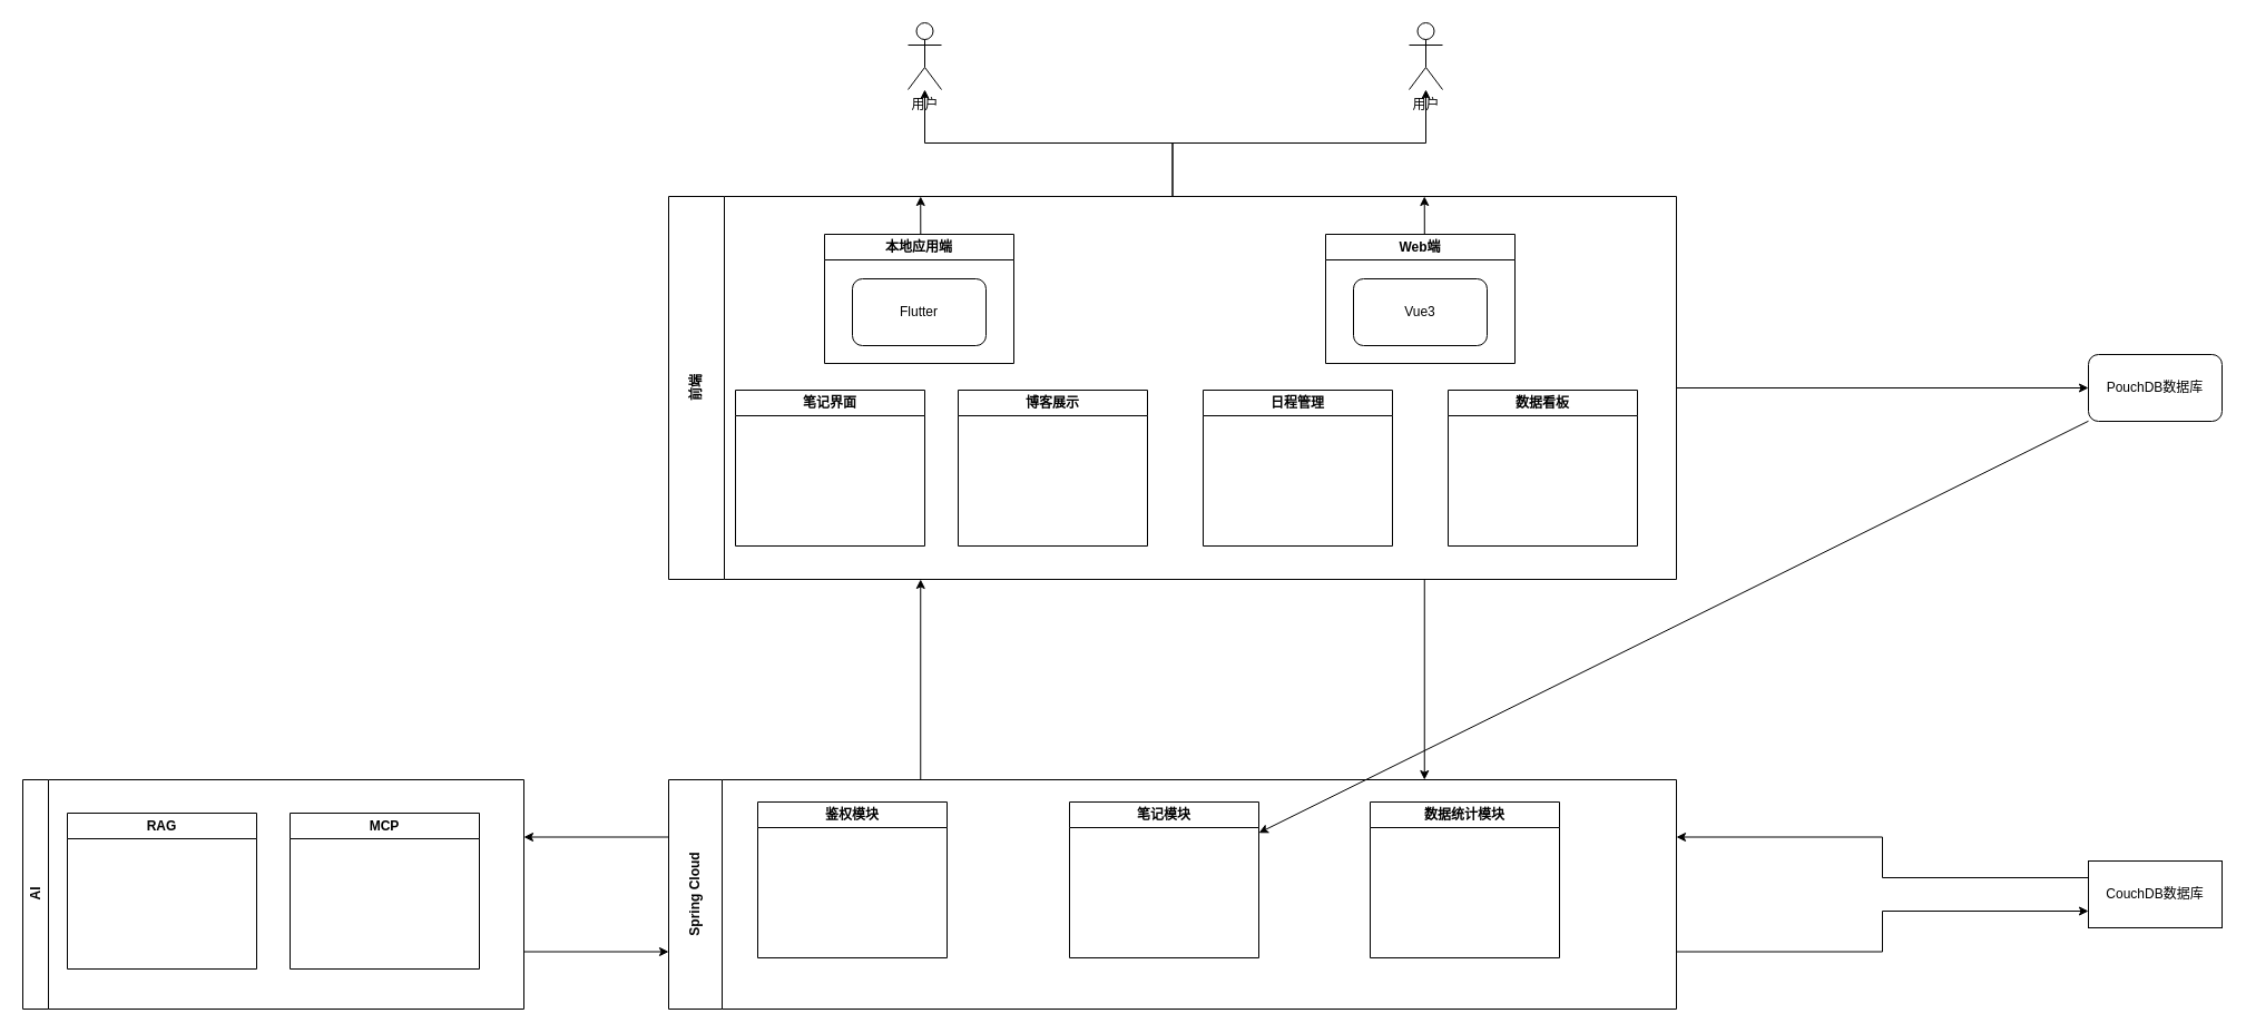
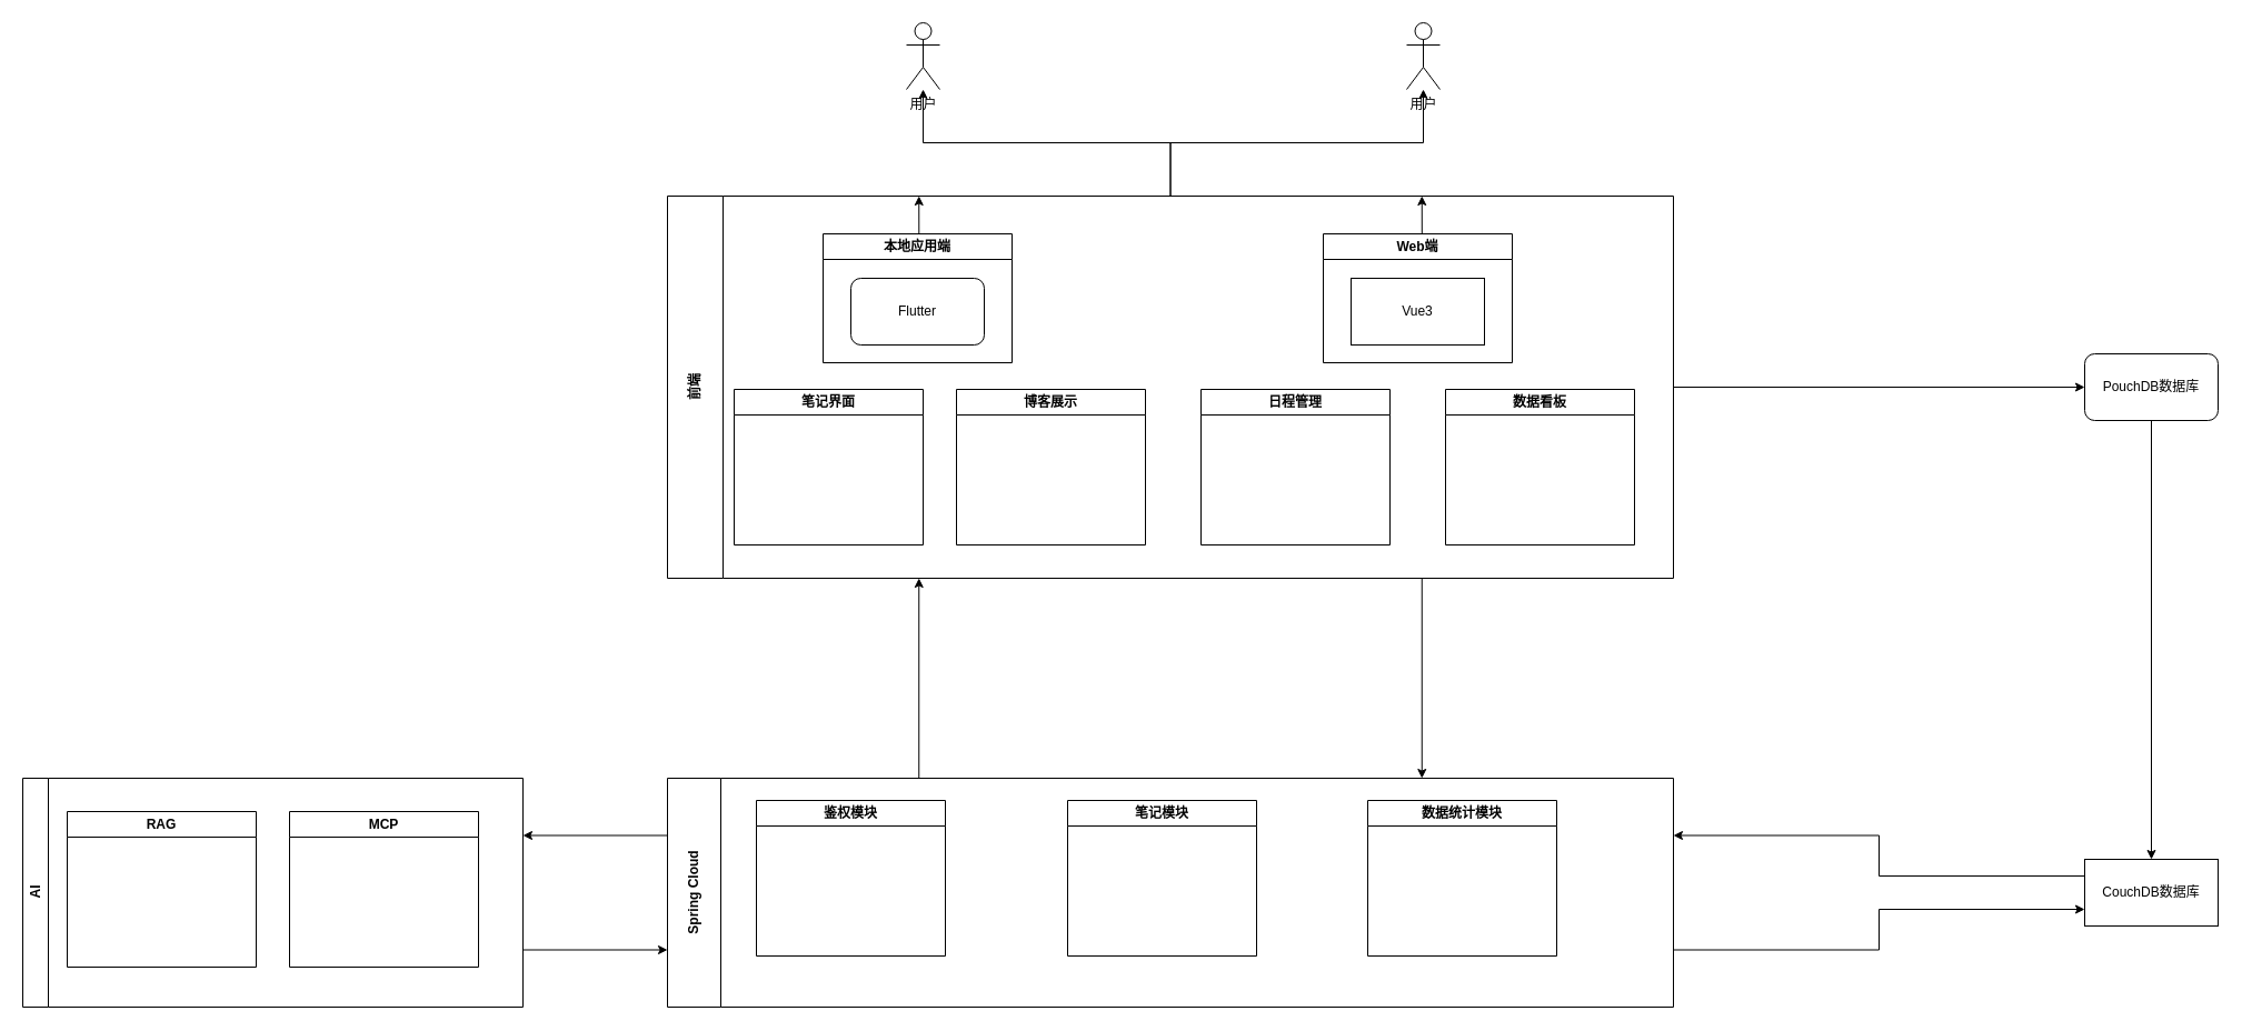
  <mxCell id="0" />
  <mxCell id="1" parent="0" />
  <mxCell id="2" value="用户" style="shape=umlActor;verticalLabelPosition=bottom;verticalAlign=top;html=1;outlineConnect=0;align=center;" parent="1" vertex="1"><mxGeometry x="1265" y="20" width="30" height="60" as="geometry" /></mxCell>
  <mxCell id="3" style="edgeStyle=none;rounded=0;orthogonalLoop=1;jettySize=auto;html=1;entryX=0;entryY=0.5;entryDx=0;entryDy=0;" parent="1" source="7" target="27" edge="1"><mxGeometry relative="1" as="geometry" /></mxCell>
  <mxCell id="4" style="edgeStyle=orthogonalEdgeStyle;rounded=0;orthogonalLoop=1;jettySize=auto;html=1;exitX=0.75;exitY=1;exitDx=0;exitDy=0;entryX=0.75;entryY=0;entryDx=0;entryDy=0;" edge="1" parent="1" source="7" target="21"><mxGeometry relative="1" as="geometry" /></mxCell>
  <mxCell id="5" style="edgeStyle=orthogonalEdgeStyle;rounded=0;orthogonalLoop=1;jettySize=auto;html=1;exitX=0.5;exitY=0;exitDx=0;exitDy=0;" edge="1" parent="1" source="7" target="2"><mxGeometry relative="1" as="geometry" /></mxCell>
  <mxCell id="6" style="edgeStyle=orthogonalEdgeStyle;rounded=0;orthogonalLoop=1;jettySize=auto;html=1;exitX=0.5;exitY=0;exitDx=0;exitDy=0;" edge="1" parent="1" source="7" target="30"><mxGeometry relative="1" as="geometry" /></mxCell>
  <mxCell id="7" value="前端" style="swimlane;horizontal=0;whiteSpace=wrap;html=1;startSize=50;" parent="1" vertex="1"><mxGeometry x="600" y="176" width="905" height="344" as="geometry"><mxRectangle x="110" y="150" width="40" height="140" as="alternateBounds" /></mxGeometry></mxCell>
  <mxCell id="8" value="数据看板" style="swimlane;whiteSpace=wrap;html=1;" vertex="1" parent="7"><mxGeometry x="700" y="174" width="170" height="140" as="geometry" /></mxCell>
  <mxCell id="9" value="博客展示" style="swimlane;whiteSpace=wrap;html=1;" vertex="1" parent="7"><mxGeometry x="260" y="174" width="170" height="140" as="geometry" /></mxCell>
  <mxCell id="10" value="日程管理" style="swimlane;whiteSpace=wrap;html=1;" vertex="1" parent="7"><mxGeometry x="480" y="174" width="170" height="140" as="geometry" /></mxCell>
  <mxCell id="11" value="笔记界面" style="swimlane;whiteSpace=wrap;html=1;" vertex="1" parent="7"><mxGeometry x="60" y="174" width="170" height="140" as="geometry" /></mxCell>
  <mxCell id="12" style="edgeStyle=orthogonalEdgeStyle;rounded=0;orthogonalLoop=1;jettySize=auto;html=1;exitX=0.5;exitY=0;exitDx=0;exitDy=0;entryX=0.25;entryY=0;entryDx=0;entryDy=0;" edge="1" parent="7" source="13" target="7"><mxGeometry relative="1" as="geometry" /></mxCell>
  <mxCell id="13" value="本地应用端" style="swimlane;whiteSpace=wrap;html=1;" vertex="1" parent="7"><mxGeometry x="140" y="34" width="170" height="116" as="geometry" /></mxCell>
  <mxCell id="14" value="Flutter" style="rounded=1;whiteSpace=wrap;html=1;" vertex="1" parent="13"><mxGeometry x="25" y="40" width="120" height="60" as="geometry" /></mxCell>
  <mxCell id="15" style="edgeStyle=orthogonalEdgeStyle;rounded=0;orthogonalLoop=1;jettySize=auto;html=1;exitX=0.5;exitY=0;exitDx=0;exitDy=0;entryX=0.75;entryY=0;entryDx=0;entryDy=0;" edge="1" parent="7" source="16" target="7"><mxGeometry relative="1" as="geometry" /></mxCell>
  <mxCell id="16" value="Web端" style="swimlane;whiteSpace=wrap;html=1;" vertex="1" parent="7"><mxGeometry x="590" y="34" width="170" height="116" as="geometry" /></mxCell>
- <mxCell id="17" value="Vue3" style="rounded=1;whiteSpace=wrap;html=1;" vertex="1" parent="16"><mxGeometry x="25" y="40" width="120" height="60" as="geometry" /></mxCell>
+ <mxCell id="17" value="Vue3" style="whiteSpace=wrap;html=1;rounded=0;" vertex="1" parent="16"><mxGeometry x="25" y="40" width="120" height="60" as="geometry" /></mxCell>
  <mxCell id="18" style="edgeStyle=orthogonalEdgeStyle;rounded=0;orthogonalLoop=1;jettySize=auto;html=1;exitX=0.25;exitY=0;exitDx=0;exitDy=0;entryX=0.25;entryY=1;entryDx=0;entryDy=0;" edge="1" parent="1" source="21" target="7"><mxGeometry relative="1" as="geometry" /></mxCell>
  <mxCell id="19" style="edgeStyle=orthogonalEdgeStyle;rounded=0;orthogonalLoop=1;jettySize=auto;html=1;exitX=1;exitY=0.75;exitDx=0;exitDy=0;entryX=0;entryY=0.75;entryDx=0;entryDy=0;" edge="1" parent="1" source="21" target="29"><mxGeometry relative="1" as="geometry" /></mxCell>
  <mxCell id="20" style="edgeStyle=orthogonalEdgeStyle;rounded=0;orthogonalLoop=1;jettySize=auto;html=1;exitX=0;exitY=0.25;exitDx=0;exitDy=0;entryX=1;entryY=0.25;entryDx=0;entryDy=0;" edge="1" parent="1" source="21" target="32"><mxGeometry relative="1" as="geometry" /></mxCell>
  <mxCell id="21" value="Spring Cloud" style="swimlane;horizontal=0;whiteSpace=wrap;html=1;startSize=48;" parent="1" vertex="1"><mxGeometry x="600" y="700" width="905" height="206" as="geometry"><mxRectangle x="110" y="390" width="40" height="140" as="alternateBounds" /></mxGeometry></mxCell>
  <mxCell id="22" value="笔记模块" style="swimlane;whiteSpace=wrap;html=1;" vertex="1" parent="21"><mxGeometry x="360" y="20" width="170" height="140" as="geometry" /></mxCell>
  <mxCell id="23" value="鉴权模块" style="swimlane;whiteSpace=wrap;html=1;" vertex="1" parent="21"><mxGeometry x="80" y="20" width="170" height="140" as="geometry" /></mxCell>
  <mxCell id="24" value="数据统计模块" style="swimlane;whiteSpace=wrap;html=1;" vertex="1" parent="21"><mxGeometry x="630" y="20" width="170" height="140" as="geometry" /></mxCell>
  <mxCell id="25" style="edgeStyle=none;rounded=0;orthogonalLoop=1;jettySize=auto;html=1;exitX=0.5;exitY=0;exitDx=0;exitDy=0;exitPerimeter=0;" parent="1" source="2" target="2" edge="1"><mxGeometry relative="1" as="geometry" /></mxCell>
- <mxCell id="26" style="edgeStyle=none;rounded=0;orthogonalLoop=1;jettySize=auto;html=1;" parent="1" source="27" target="22" edge="1"><mxGeometry relative="1" as="geometry" /></mxCell>
+ <mxCell id="26" style="edgeStyle=none;rounded=0;orthogonalLoop=1;jettySize=auto;html=1;entryX=0.5;entryY=0;entryDx=0;entryDy=0;" parent="1" source="27" target="29" edge="1"><mxGeometry relative="1" as="geometry" /></mxCell>
  <mxCell id="27" value="PouchDB数据库" style="rounded=1;whiteSpace=wrap;html=1;" parent="1" vertex="1"><mxGeometry x="1875" y="318" width="120" height="60" as="geometry" /></mxCell>
  <mxCell id="28" style="edgeStyle=orthogonalEdgeStyle;rounded=0;orthogonalLoop=1;jettySize=auto;html=1;exitX=0;exitY=0.25;exitDx=0;exitDy=0;entryX=1;entryY=0.25;entryDx=0;entryDy=0;" edge="1" parent="1" source="29" target="21"><mxGeometry relative="1" as="geometry" /></mxCell>
  <mxCell id="29" value="CouchDB数据库" style="whiteSpace=wrap;html=1;rounded=0;" parent="1" vertex="1"><mxGeometry x="1875" y="773" width="120" height="60" as="geometry" /></mxCell>
  <mxCell id="30" value="用户" style="shape=umlActor;verticalLabelPosition=bottom;verticalAlign=top;html=1;outlineConnect=0;" vertex="1" parent="1"><mxGeometry x="815" y="20" width="30" height="60" as="geometry" /></mxCell>
  <mxCell id="31" style="edgeStyle=orthogonalEdgeStyle;rounded=0;orthogonalLoop=1;jettySize=auto;html=1;exitX=1;exitY=0.75;exitDx=0;exitDy=0;entryX=0;entryY=0.75;entryDx=0;entryDy=0;" edge="1" parent="1" source="32" target="21"><mxGeometry relative="1" as="geometry" /></mxCell>
  <mxCell id="32" value="AI" style="swimlane;horizontal=0;whiteSpace=wrap;html=1;" vertex="1" parent="1"><mxGeometry x="20" y="700" width="450" height="206" as="geometry" /></mxCell>
  <mxCell id="33" value="RAG" style="swimlane;whiteSpace=wrap;html=1;" vertex="1" parent="32"><mxGeometry x="40" y="30" width="170" height="140" as="geometry" /></mxCell>
  <mxCell id="34" value="MCP" style="swimlane;whiteSpace=wrap;html=1;" vertex="1" parent="32"><mxGeometry x="240" y="30" width="170" height="140" as="geometry" /></mxCell>
